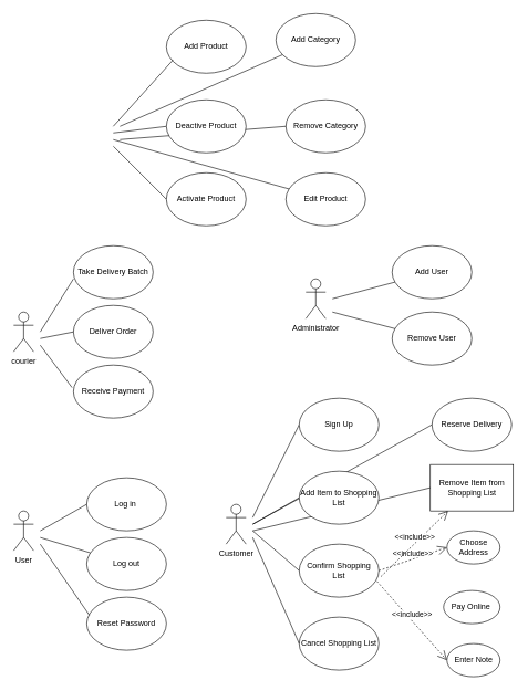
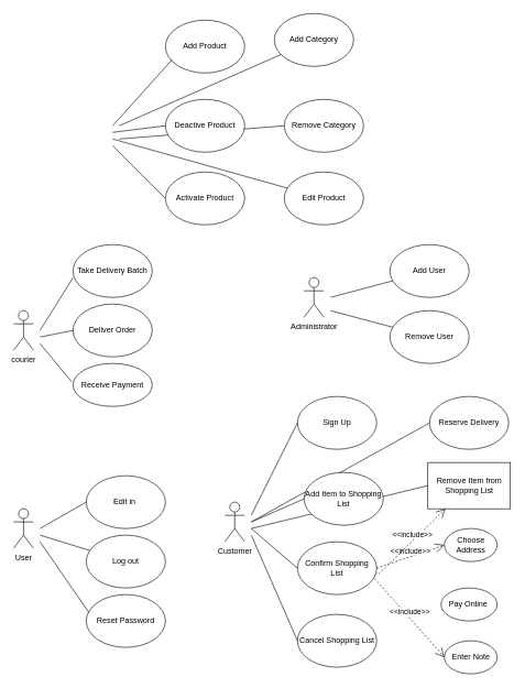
  <mxCell id="0" />
  <mxCell id="1" parent="0" />
  <mxCell id="2" value="Add Product" style="ellipse;whiteSpace=wrap;html=1;" vertex="1" parent="1"><mxGeometry x="250" y="30" width="120" height="80" as="geometry" /></mxCell>
  <mxCell id="3" value="Edit Product" style="ellipse;whiteSpace=wrap;html=1;" vertex="1" parent="1"><mxGeometry x="430" y="260" width="120" height="80" as="geometry" /></mxCell>
  <mxCell id="4" value="Remove Category" style="ellipse;whiteSpace=wrap;html=1;" vertex="1" parent="1"><mxGeometry x="430" y="150" width="120" height="80" as="geometry" /></mxCell>
  <mxCell id="5" value="" style="endArrow=none;html=1;rounded=0;" edge="1" parent="1"><mxGeometry width="50" height="50" relative="1" as="geometry"><mxPoint x="170" y="190" as="sourcePoint" /><mxPoint x="260" y="90" as="targetPoint" /></mxGeometry></mxCell>
  <mxCell id="6" value="" style="endArrow=none;html=1;rounded=0;" edge="1" parent="1"><mxGeometry width="50" height="50" relative="1" as="geometry"><mxPoint x="170" y="200" as="sourcePoint" /><mxPoint x="250" y="190" as="targetPoint" /></mxGeometry></mxCell>
  <mxCell id="7" value="" style="endArrow=none;html=1;rounded=0;entryX=0;entryY=0.5;entryDx=0;entryDy=0;" edge="1" parent="1" target="12"><mxGeometry width="50" height="50" relative="1" as="geometry"><mxPoint x="170" y="220" as="sourcePoint" /><mxPoint x="250" y="310" as="targetPoint" /></mxGeometry></mxCell>
  <mxCell id="8" value="" style="endArrow=none;html=1;rounded=0;startArrow=none;" edge="1" parent="1" source="13"><mxGeometry width="50" height="50" relative="1" as="geometry"><mxPoint x="180" y="190" as="sourcePoint" /><mxPoint x="460" y="75" as="targetPoint" /></mxGeometry></mxCell>
  <mxCell id="9" value="" style="endArrow=none;html=1;rounded=0;" edge="1" parent="1"><mxGeometry width="50" height="50" relative="1" as="geometry"><mxPoint x="180" y="210" as="sourcePoint" /><mxPoint x="430" y="190" as="targetPoint" /></mxGeometry></mxCell>
  <mxCell id="10" value="" style="endArrow=none;html=1;rounded=0;" edge="1" parent="1" target="3"><mxGeometry width="50" height="50" relative="1" as="geometry"><mxPoint x="170" y="210" as="sourcePoint" /><mxPoint x="430" y="310" as="targetPoint" /></mxGeometry></mxCell>
  <mxCell id="11" value="Deactive Product" style="ellipse;whiteSpace=wrap;html=1;" vertex="1" parent="1"><mxGeometry x="250" y="150" width="120" height="80" as="geometry" /></mxCell>
  <mxCell id="12" value="Activate Product" style="ellipse;whiteSpace=wrap;html=1;" vertex="1" parent="1"><mxGeometry x="250" y="260" width="120" height="80" as="geometry" /></mxCell>
  <mxCell id="13" value="Add Category" style="ellipse;whiteSpace=wrap;html=1;" vertex="1" parent="1"><mxGeometry x="415" y="20" width="120" height="80" as="geometry" /></mxCell>
  <mxCell id="14" value="" style="endArrow=none;html=1;rounded=0;" edge="1" parent="1" target="13"><mxGeometry width="50" height="50" relative="1" as="geometry"><mxPoint x="180" y="190" as="sourcePoint" /><mxPoint x="460" y="75" as="targetPoint" /></mxGeometry></mxCell>
  <mxCell id="15" value="courier" style="shape=umlActor;verticalLabelPosition=bottom;verticalAlign=top;html=1;outlineConnect=0;" vertex="1" parent="1"><mxGeometry x="20" y="470" width="30" height="60" as="geometry" /></mxCell>
  <mxCell id="16" value="Take Delivery Batch" style="ellipse;whiteSpace=wrap;html=1;" vertex="1" parent="1"><mxGeometry x="110" y="370" width="120" height="80" as="geometry" /></mxCell>
- <mxCell id="17" value="Receive Payment" style="ellipse;whiteSpace=wrap;html=1;" vertex="1" parent="1"><mxGeometry x="110" y="550" width="120" height="80" as="geometry" /></mxCell>
+ <mxCell id="17" value="Receive Payment" style="ellipse;whiteSpace=wrap;html=1;" vertex="1" parent="1"><mxGeometry x="110" y="550" width="120" height="65" as="geometry" /></mxCell>
  <mxCell id="18" value="Deliver Order" style="ellipse;whiteSpace=wrap;html=1;" vertex="1" parent="1"><mxGeometry x="110" y="460" width="120" height="80" as="geometry" /></mxCell>
  <mxCell id="19" value="" style="endArrow=none;html=1;rounded=0;entryX=-0.017;entryY=0.425;entryDx=0;entryDy=0;entryPerimeter=0;" edge="1" parent="1" target="17"><mxGeometry width="50" height="50" relative="1" as="geometry"><mxPoint x="60" y="520" as="sourcePoint" /><mxPoint x="110" y="590" as="targetPoint" /></mxGeometry></mxCell>
  <mxCell id="20" value="" style="endArrow=none;html=1;rounded=0;" edge="1" parent="1"><mxGeometry width="50" height="50" relative="1" as="geometry"><mxPoint x="60" y="510" as="sourcePoint" /><mxPoint x="110" y="500" as="targetPoint" /></mxGeometry></mxCell>
  <mxCell id="21" value="" style="endArrow=none;html=1;rounded=0;" edge="1" parent="1"><mxGeometry width="50" height="50" relative="1" as="geometry"><mxPoint x="60" y="500" as="sourcePoint" /><mxPoint x="110" y="420" as="targetPoint" /></mxGeometry></mxCell>
  <mxCell id="22" value="Administrator" style="shape=umlActor;verticalLabelPosition=bottom;verticalAlign=top;html=1;outlineConnect=0;" vertex="1" parent="1"><mxGeometry x="460" y="420" width="30" height="60" as="geometry" /></mxCell>
  <mxCell id="23" value="Remove User" style="ellipse;whiteSpace=wrap;html=1;" vertex="1" parent="1"><mxGeometry x="590" y="470" width="120" height="80" as="geometry" /></mxCell>
  <mxCell id="24" value="Add User" style="ellipse;whiteSpace=wrap;html=1;" vertex="1" parent="1"><mxGeometry x="590" y="370" width="120" height="80" as="geometry" /></mxCell>
  <mxCell id="25" value="" style="endArrow=none;html=1;rounded=0;" edge="1" parent="1" target="23"><mxGeometry width="50" height="50" relative="1" as="geometry"><mxPoint x="500" y="470" as="sourcePoint" /><mxPoint x="610" y="540" as="targetPoint" /></mxGeometry></mxCell>
  <mxCell id="26" value="" style="endArrow=none;html=1;rounded=0;" edge="1" parent="1" target="24"><mxGeometry width="50" height="50" relative="1" as="geometry"><mxPoint x="500" y="450" as="sourcePoint" /><mxPoint x="610" y="425" as="targetPoint" /></mxGeometry></mxCell>
  <mxCell id="27" value="User" style="shape=umlActor;verticalLabelPosition=bottom;verticalAlign=top;html=1;outlineConnect=0;" vertex="1" parent="1"><mxGeometry x="20" y="770" width="30" height="60" as="geometry" /></mxCell>
  <mxCell id="28" value="Reset Password" style="ellipse;whiteSpace=wrap;html=1;" vertex="1" parent="1"><mxGeometry x="130" y="900" width="120" height="80" as="geometry" /></mxCell>
  <mxCell id="29" value="Log out" style="ellipse;whiteSpace=wrap;html=1;" vertex="1" parent="1"><mxGeometry x="130" y="810" width="120" height="80" as="geometry" /></mxCell>
- <mxCell id="30" value="Log in&amp;nbsp;" style="ellipse;whiteSpace=wrap;html=1;" vertex="1" parent="1"><mxGeometry x="130" y="720" width="120" height="80" as="geometry" /></mxCell>
+ <mxCell id="30" value="Edit in&amp;nbsp;" style="ellipse;whiteSpace=wrap;html=1;" vertex="1" parent="1"><mxGeometry x="130" y="720" width="120" height="80" as="geometry" /></mxCell>
  <mxCell id="31" value="" style="endArrow=none;html=1;rounded=0;entryX=0.033;entryY=0.338;entryDx=0;entryDy=0;entryPerimeter=0;" edge="1" parent="1" target="28"><mxGeometry width="50" height="50" relative="1" as="geometry"><mxPoint x="60" y="820" as="sourcePoint" /><mxPoint x="130" y="940" as="targetPoint" /></mxGeometry></mxCell>
  <mxCell id="32" value="" style="endArrow=none;html=1;rounded=0;" edge="1" parent="1" target="29"><mxGeometry width="50" height="50" relative="1" as="geometry"><mxPoint x="60" y="810" as="sourcePoint" /><mxPoint x="110" y="850" as="targetPoint" /></mxGeometry></mxCell>
  <mxCell id="33" value="" style="endArrow=none;html=1;rounded=0;entryX=0;entryY=0.5;entryDx=0;entryDy=0;" edge="1" parent="1" target="30"><mxGeometry width="50" height="50" relative="1" as="geometry"><mxPoint x="60" y="800" as="sourcePoint" /><mxPoint x="130" y="760" as="targetPoint" /></mxGeometry></mxCell>
  <mxCell id="34" value="Customer" style="shape=umlActor;verticalLabelPosition=bottom;verticalAlign=top;html=1;outlineConnect=0;" vertex="1" parent="1"><mxGeometry x="340" y="760" width="30" height="60" as="geometry" /></mxCell>
  <mxCell id="35" value="Confirm Shopping List" style="ellipse;whiteSpace=wrap;html=1;" vertex="1" parent="1"><mxGeometry x="450" y="820" width="120" height="80" as="geometry" /></mxCell>
  <mxCell id="36" value="Remove Item from Shopping List" style="whiteSpace=wrap;html=1;rounded=0;" vertex="1" parent="1"><mxGeometry x="647.5" y="700" width="125" height="70" as="geometry" /></mxCell>
  <mxCell id="37" value="Reserve Delivery" style="ellipse;whiteSpace=wrap;html=1;" vertex="1" parent="1"><mxGeometry x="650" y="600" width="120" height="80" as="geometry" /></mxCell>
  <mxCell id="38" style="edgeStyle=orthogonalEdgeStyle;rounded=0;orthogonalLoop=1;jettySize=auto;html=1;exitX=0.5;exitY=1;exitDx=0;exitDy=0;" edge="1" parent="1" source="36" target="36"><mxGeometry relative="1" as="geometry" /></mxCell>
  <mxCell id="39" value="Cancel Shopping List" style="ellipse;whiteSpace=wrap;html=1;" vertex="1" parent="1"><mxGeometry x="450" y="930" width="120" height="80" as="geometry" /></mxCell>
  <mxCell id="40" value="Choose Address" style="ellipse;whiteSpace=wrap;html=1;" vertex="1" parent="1"><mxGeometry x="672.5" y="800" width="80" height="50" as="geometry" /></mxCell>
  <mxCell id="41" value="Pay Online&amp;nbsp;" style="ellipse;whiteSpace=wrap;html=1;" vertex="1" parent="1"><mxGeometry x="667.5" y="890" width="85" height="50" as="geometry" /></mxCell>
  <mxCell id="42" value="Enter Note" style="ellipse;whiteSpace=wrap;html=1;" vertex="1" parent="1"><mxGeometry x="672.5" y="970" width="80" height="50" as="geometry" /></mxCell>
  <mxCell id="43" value="" style="endArrow=none;html=1;rounded=0;entryX=0;entryY=0.5;entryDx=0;entryDy=0;" edge="1" parent="1" target="50"><mxGeometry width="50" height="50" relative="1" as="geometry"><mxPoint x="380" y="780" as="sourcePoint" /><mxPoint x="430" y="670" as="targetPoint" /></mxGeometry></mxCell>
  <mxCell id="44" value="" style="endArrow=none;html=1;rounded=0;entryX=0;entryY=0.5;entryDx=0;entryDy=0;" edge="1" parent="1" target="49"><mxGeometry width="50" height="50" relative="1" as="geometry"><mxPoint x="380" y="790" as="sourcePoint" /><mxPoint x="430" y="670" as="targetPoint" /></mxGeometry></mxCell>
  <mxCell id="45" value="" style="endArrow=none;html=1;rounded=0;entryX=0;entryY=0.5;entryDx=0;entryDy=0;" edge="1" parent="1" target="35"><mxGeometry width="50" height="50" relative="1" as="geometry"><mxPoint x="380" y="800" as="sourcePoint" /><mxPoint x="430" y="670" as="targetPoint" /></mxGeometry></mxCell>
  <mxCell id="46" value="" style="endArrow=none;html=1;rounded=0;entryX=0;entryY=0.5;entryDx=0;entryDy=0;" edge="1" parent="1" target="39"><mxGeometry width="50" height="50" relative="1" as="geometry"><mxPoint x="380" y="810" as="sourcePoint" /><mxPoint x="430" y="670" as="targetPoint" /></mxGeometry></mxCell>
  <mxCell id="47" value="" style="endArrow=none;html=1;rounded=0;entryX=0;entryY=0.5;entryDx=0;entryDy=0;" edge="1" parent="1" target="37"><mxGeometry width="50" height="50" relative="1" as="geometry"><mxPoint x="380" y="790" as="sourcePoint" /><mxPoint x="430" y="670" as="targetPoint" /></mxGeometry></mxCell>
  <mxCell id="48" value="" style="endArrow=none;html=1;rounded=0;entryX=0;entryY=0.5;entryDx=0;entryDy=0;" edge="1" parent="1" target="36"><mxGeometry width="50" height="50" relative="1" as="geometry"><mxPoint x="380" y="800" as="sourcePoint" /><mxPoint x="430" y="670" as="targetPoint" /></mxGeometry></mxCell>
- <mxCell id="49" value="Add Item to Shopping List" style="ellipse;whiteSpace=wrap;html=1;" vertex="1" parent="1"><mxGeometry x="450" y="710" width="120" height="80" as="geometry" /></mxCell>
+ <mxCell id="49" value="Add Item to Shopping List" style="ellipse;whiteSpace=wrap;html=1;" vertex="1" parent="1"><mxGeometry x="460" y="715" width="120" height="80" as="geometry" /></mxCell>
  <mxCell id="50" value="Sign Up" style="ellipse;whiteSpace=wrap;html=1;" vertex="1" parent="1"><mxGeometry x="450" y="600" width="120" height="80" as="geometry" /></mxCell>
  <mxCell id="51" value="&amp;lt;&amp;lt;include&amp;gt;&amp;gt;" style="edgeStyle=none;html=1;endArrow=open;endSize=12;dashed=1;verticalAlign=bottom;rounded=0;entryX=0;entryY=0.5;entryDx=0;entryDy=0;exitX=1;exitY=0.5;exitDx=0;exitDy=0;" edge="1" parent="1" source="35" target="40"><mxGeometry width="160" relative="1" as="geometry"><mxPoint x="320" y="700" as="sourcePoint" /><mxPoint x="480" y="700" as="targetPoint" /></mxGeometry></mxCell>
  <mxCell id="52" value="&amp;lt;&amp;lt;include&amp;gt;&amp;gt;" style="edgeStyle=none;html=1;endArrow=open;endSize=12;dashed=1;verticalAlign=bottom;rounded=0;exitX=1.025;exitY=0.613;exitDx=0;exitDy=0;exitPerimeter=0;" edge="1" parent="1" source="35" target="36"><mxGeometry width="160" relative="1" as="geometry"><mxPoint x="557.5" y="935" as="sourcePoint" /><mxPoint x="647.5" y="910" as="targetPoint" /></mxGeometry></mxCell>
  <mxCell id="53" value="&amp;lt;&amp;lt;include&amp;gt;&amp;gt;" style="edgeStyle=none;html=1;endArrow=open;endSize=12;dashed=1;verticalAlign=bottom;rounded=0;entryX=0;entryY=0.5;entryDx=0;entryDy=0;exitX=0.975;exitY=0.7;exitDx=0;exitDy=0;exitPerimeter=0;" edge="1" parent="1" source="35" target="42"><mxGeometry width="160" relative="1" as="geometry"><mxPoint x="590" y="910" as="sourcePoint" /><mxPoint x="680" y="885" as="targetPoint" /></mxGeometry></mxCell>
